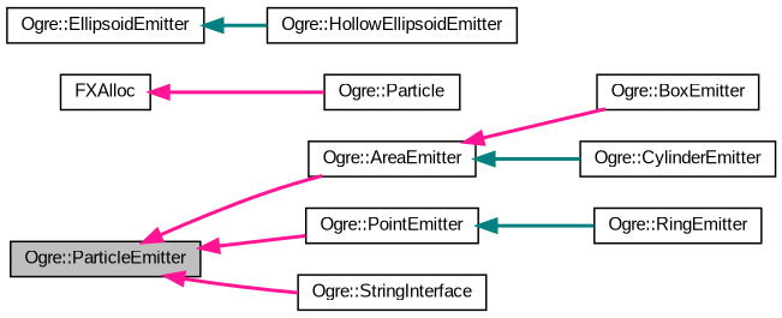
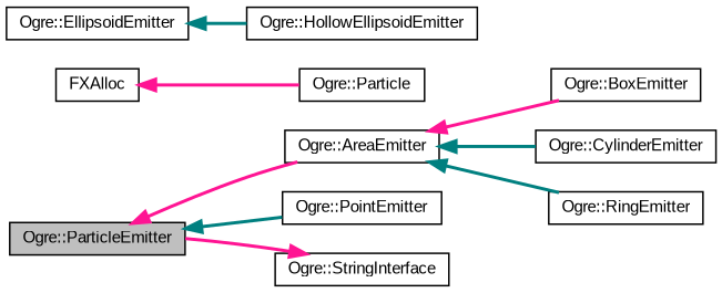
  digraph {
    fontname="Liberation Sans"
    rankdir=LR
    node [color=black fontname="Liberation Sans" fontsize=10 shape=record]
    edge [color=deeppink dir=back fontname="Liberation Sans" fontsize=10 labelfontname=Helvetica labelfontsize=10 style=bold]
    n1 [fillcolor=grey75 fontcolor=black height=0.2 label="Ogre::ParticleEmitter" style=filled width=0.4]
    n2 [height=0.2 label="Ogre::AreaEmitter" width=0.4]
    n3 [height=0.2 label="Ogre::PointEmitter" width=0.4]
    n4 [height=0.2 label="Ogre::BoxEmitter" width=0.4]
    n5 [height=0.2 label="Ogre::CylinderEmitter" width=0.4]
    n6 [height=0.2 label="Ogre::RingEmitter" width=0.4]
    n7 [height=0.2 label="Ogre::StringInterface" width=0.4]
    n8 [height=0.2 label="Ogre::Particle" width=0.4]
    n9 [height=0.2 label=FXAlloc width=0.4]
    n10 [height=0.2 label="Ogre::EllipsoidEmitter" width=0.4]
    n11 [height=0.2 label="Ogre::HollowEllipsoidEmitter" width=0.4]
    n1 -> n2
-   n1 -> n3
+   n1 -> n3 [color=teal]
    n2 -> n4
    n2 -> n5 [color=teal]
-   n3 -> n6 [color=teal]
-   n1 -> n7
+   n2 -> n6 [color=teal]
+   n7 -> n1
    n9 -> n8
    n10 -> n11 [color=teal]
  }
